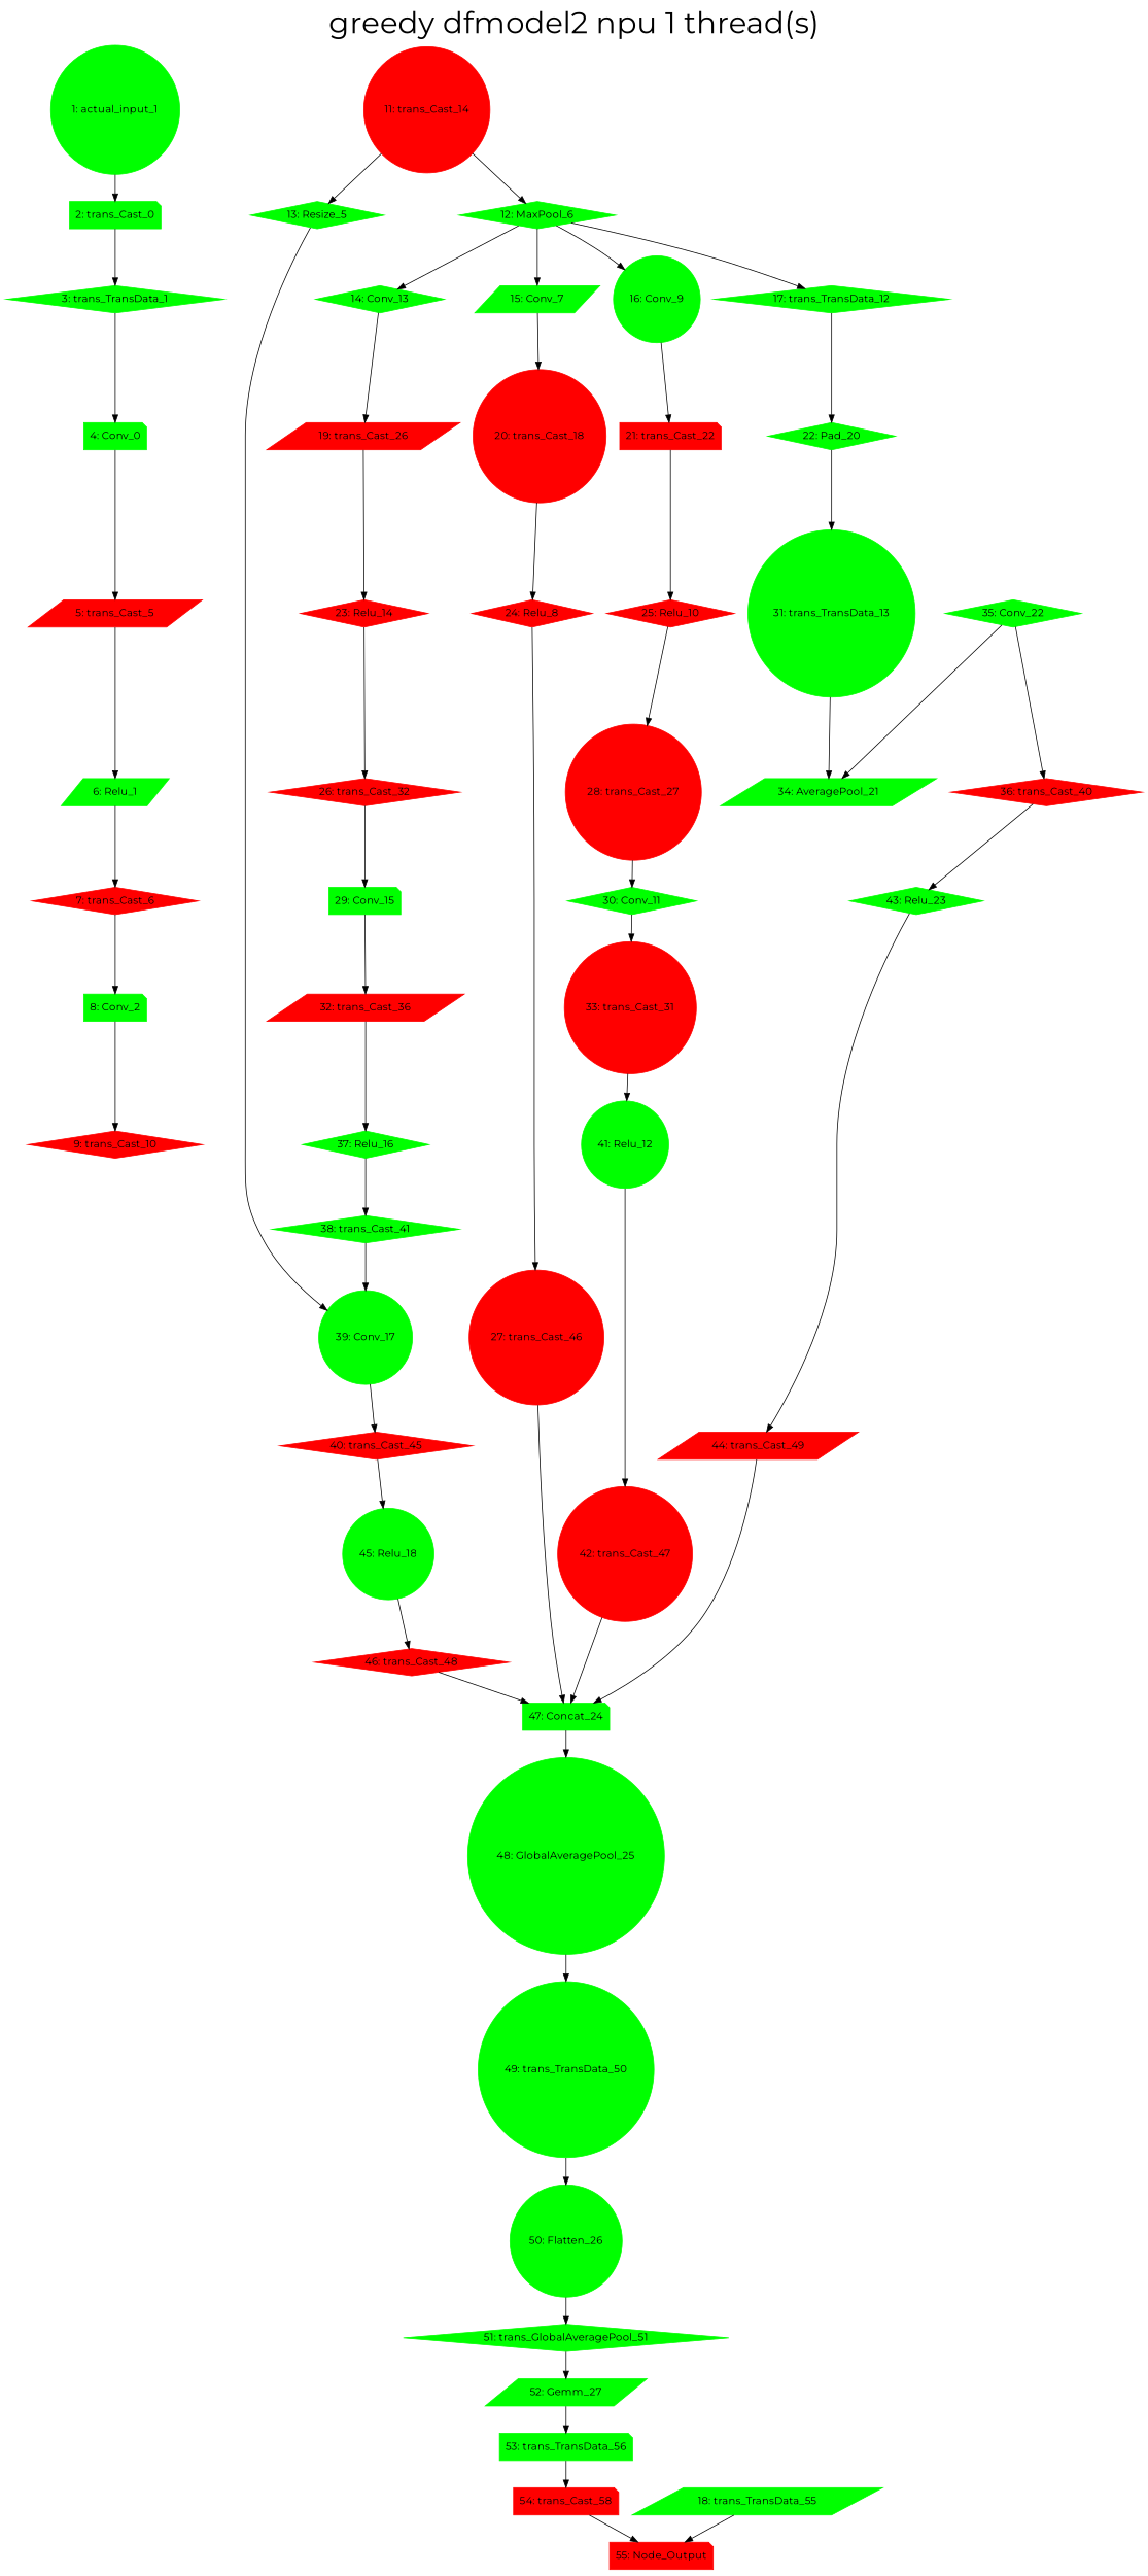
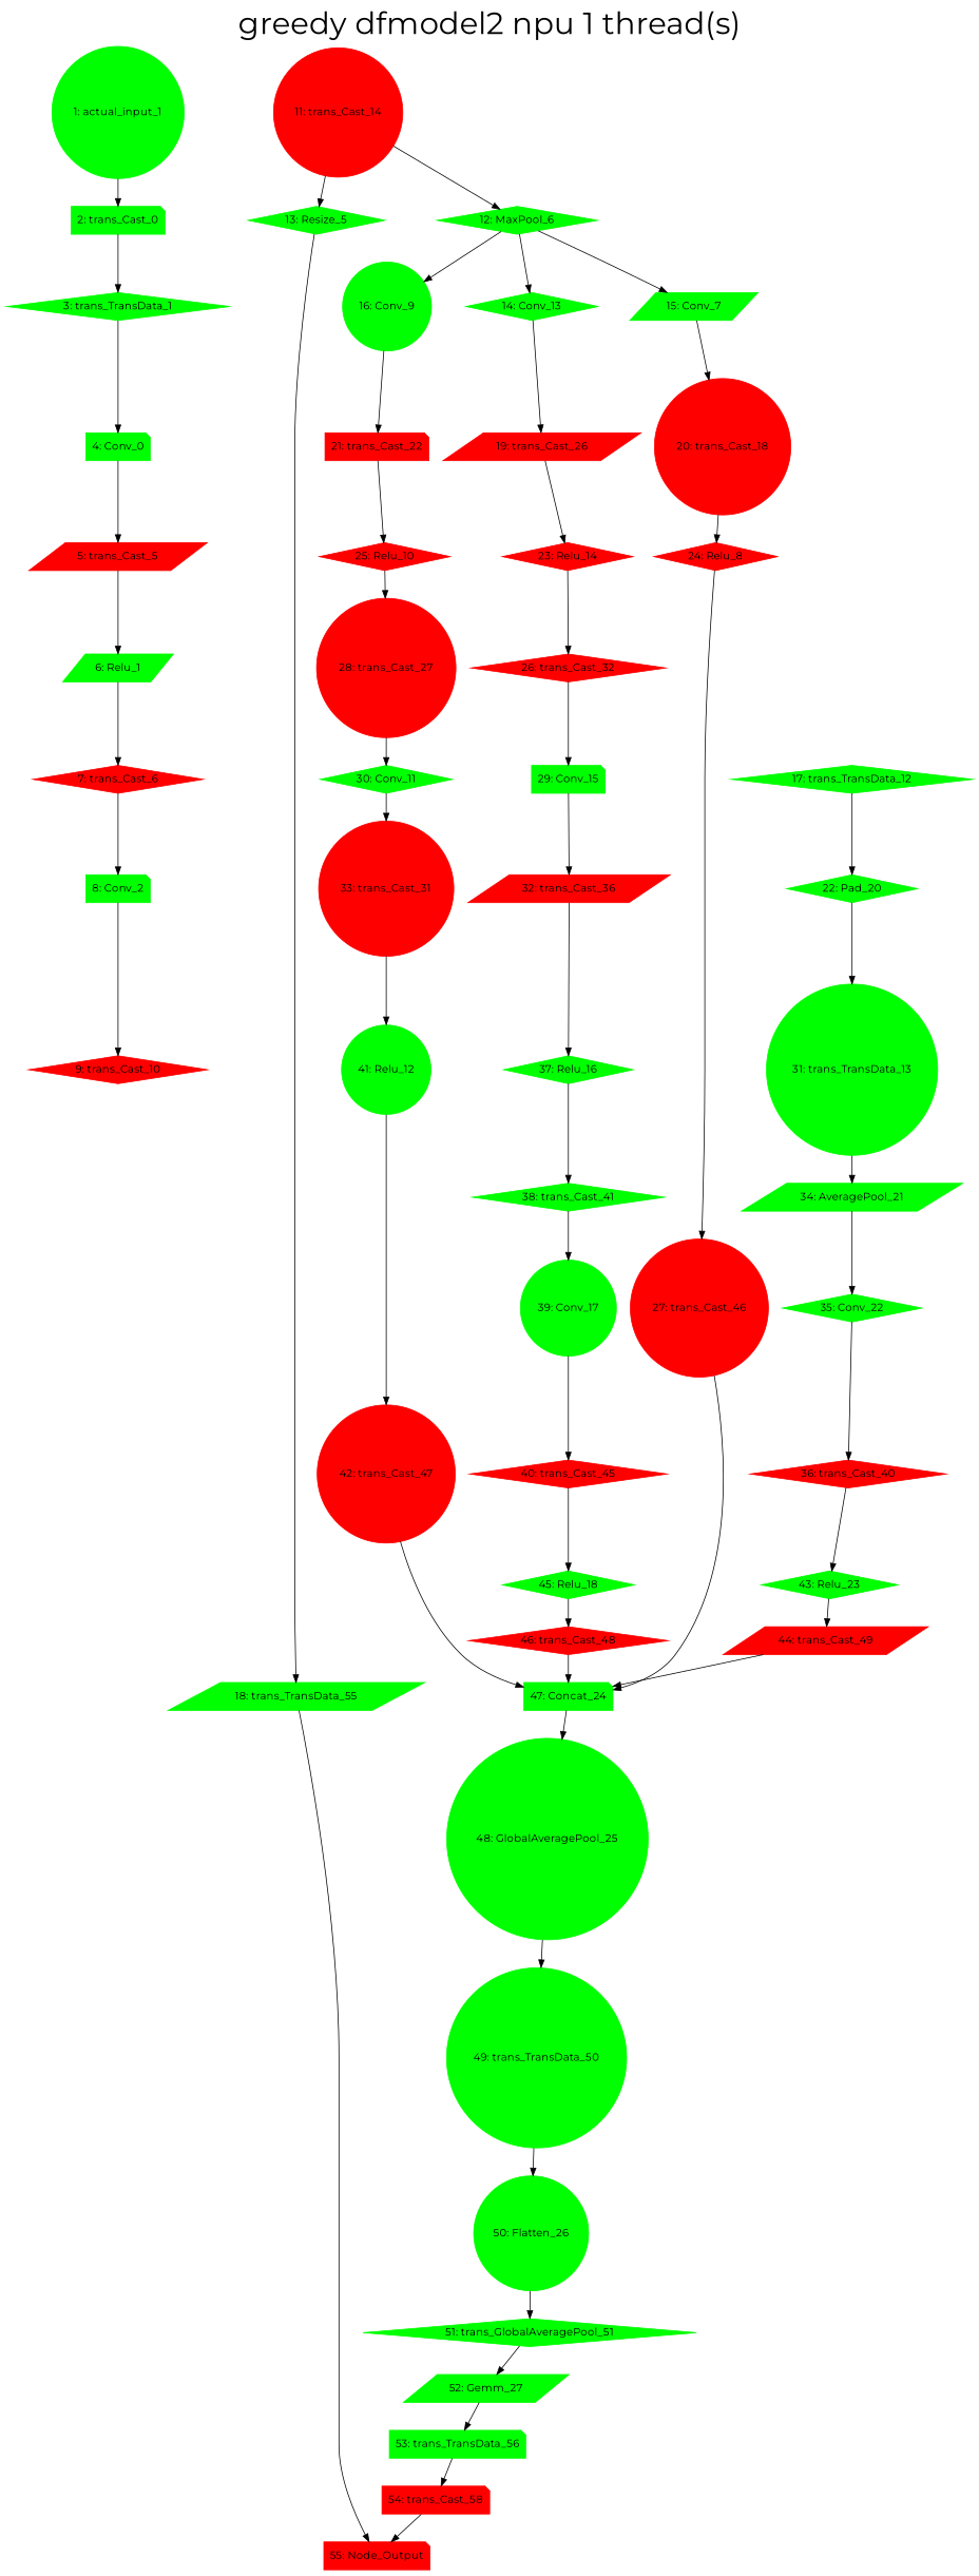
  digraph {
    fontcolor=black
    fontname=Montserrat
    fontsize=40
    label="greedy dfmodel2 npu 1 thread(s)"
    labelloc=t
    node [color=green fontname=Montserrat shape=diamond style=filled]
    edge [fontname=Montserrat]
    "1: actual_input_1" [shape=circle]
    "2: trans_Cast_0" [shape=note]
    "3: trans_TransData_1"
    "4: Conv_0" [shape=note]
    "5: trans_Cast_5" [color=red shape=parallelogram]
    "6: Relu_1" [shape=parallelogram]
    "7: trans_Cast_6" [color=red]
    "8: Conv_2" [shape=note]
    "9: trans_Cast_10" [color=red]
    "11: trans_Cast_14" [color=red shape=circle]
    "13: Resize_5"
    "12: MaxPool_6"
    "18: trans_TransData_55" [shape=parallelogram]
    "16: Conv_9" [shape=circle]
    "14: Conv_13"
    "15: Conv_7" [shape=parallelogram]
    "17: trans_TransData_12"
    "55: Node_Output" [color=red shape=note]
    "21: trans_Cast_22" [color=red shape=note]
    "19: trans_Cast_26" [color=red shape=parallelogram]
    "20: trans_Cast_18" [color=red shape=circle]
    "22: Pad_20"
    "25: Relu_10" [color=red]
    "23: Relu_14" [color=red]
    "24: Relu_8" [color=red]
    "31: trans_TransData_13" [shape=circle]
    "27: trans_Cast_46" [color=red shape=circle]
    "47: Concat_24" [shape=note]
    "48: GlobalAveragePool_25" [shape=circle]
    "49: trans_TransData_50" [shape=circle]
    "28: trans_Cast_27" [color=red shape=circle]
    "30: Conv_11"
    "33: trans_Cast_31" [color=red shape=circle]
    "41: Relu_12" [shape=circle]
    "42: trans_Cast_47" [color=red shape=circle]
    "26: trans_Cast_32" [color=red]
    "29: Conv_15" [shape=note]
    "32: trans_Cast_36" [color=red shape=parallelogram]
    "37: Relu_16"
    "38: trans_Cast_41"
    "39: Conv_17" [shape=circle]
    "40: trans_Cast_45" [color=red]
-   "45: Relu_18" [shape=circle]
+   "45: Relu_18"
    "46: trans_Cast_48" [color=red]
    "34: AveragePool_21" [shape=parallelogram]
    "35: Conv_22"
    "36: trans_Cast_40" [color=red]
    "43: Relu_23"
    "44: trans_Cast_49" [color=red shape=parallelogram]
    "50: Flatten_26" [shape=circle]
    n51 [label="51: trans_GlobalAveragePool_51"]
    "52: Gemm_27" [shape=parallelogram]
    "53: trans_TransData_56" [shape=note]
    "54: trans_Cast_58" [color=red shape=note]
    "1: actual_input_1" -> "2: trans_Cast_0"
    "2: trans_Cast_0" -> "3: trans_TransData_1"
    "3: trans_TransData_1" -> "4: Conv_0"
    "4: Conv_0" -> "5: trans_Cast_5"
    "5: trans_Cast_5" -> "6: Relu_1"
    "6: Relu_1" -> "7: trans_Cast_6"
    "7: trans_Cast_6" -> "8: Conv_2"
    "8: Conv_2" -> "9: trans_Cast_10"
    "11: trans_Cast_14" -> "13: Resize_5"
    "11: trans_Cast_14" -> "12: MaxPool_6"
-   "13: Resize_5" -> "39: Conv_17"
+   "13: Resize_5" -> "18: trans_TransData_55"
    "12: MaxPool_6" -> "16: Conv_9"
    "12: MaxPool_6" -> "14: Conv_13"
    "12: MaxPool_6" -> "15: Conv_7"
-   "12: MaxPool_6" -> "17: trans_TransData_12"
    "18: trans_TransData_55" -> "55: Node_Output"
    "16: Conv_9" -> "21: trans_Cast_22"
    "14: Conv_13" -> "19: trans_Cast_26"
    "15: Conv_7" -> "20: trans_Cast_18"
    "17: trans_TransData_12" -> "22: Pad_20"
    "21: trans_Cast_22" -> "25: Relu_10"
    "19: trans_Cast_26" -> "23: Relu_14"
    "20: trans_Cast_18" -> "24: Relu_8"
    "22: Pad_20" -> "31: trans_TransData_13"
    "25: Relu_10" -> "28: trans_Cast_27"
    "23: Relu_14" -> "26: trans_Cast_32"
    "24: Relu_8" -> "27: trans_Cast_46"
    "31: trans_TransData_13" -> "34: AveragePool_21"
    "27: trans_Cast_46" -> "47: Concat_24"
    "47: Concat_24" -> "48: GlobalAveragePool_25"
    "48: GlobalAveragePool_25" -> "49: trans_TransData_50"
    "49: trans_TransData_50" -> "50: Flatten_26"
    "28: trans_Cast_27" -> "30: Conv_11"
    "30: Conv_11" -> "33: trans_Cast_31"
    "33: trans_Cast_31" -> "41: Relu_12"
    "41: Relu_12" -> "42: trans_Cast_47"
    "42: trans_Cast_47" -> "47: Concat_24"
    "26: trans_Cast_32" -> "29: Conv_15"
    "29: Conv_15" -> "32: trans_Cast_36"
    "32: trans_Cast_36" -> "37: Relu_16"
    "37: Relu_16" -> "38: trans_Cast_41"
    "38: trans_Cast_41" -> "39: Conv_17"
    "39: Conv_17" -> "40: trans_Cast_45"
    "40: trans_Cast_45" -> "45: Relu_18"
    "45: Relu_18" -> "46: trans_Cast_48"
    "46: trans_Cast_48" -> "47: Concat_24"
-   "35: Conv_22" -> "34: AveragePool_21"
+   "34: AveragePool_21" -> "35: Conv_22"
    "35: Conv_22" -> "36: trans_Cast_40"
    "36: trans_Cast_40" -> "43: Relu_23"
    "43: Relu_23" -> "44: trans_Cast_49"
    "44: trans_Cast_49" -> "47: Concat_24"
    "50: Flatten_26" -> n51
    n51 -> "52: Gemm_27"
    "52: Gemm_27" -> "53: trans_TransData_56"
    "53: trans_TransData_56" -> "54: trans_Cast_58"
    "54: trans_Cast_58" -> "55: Node_Output"
  }
